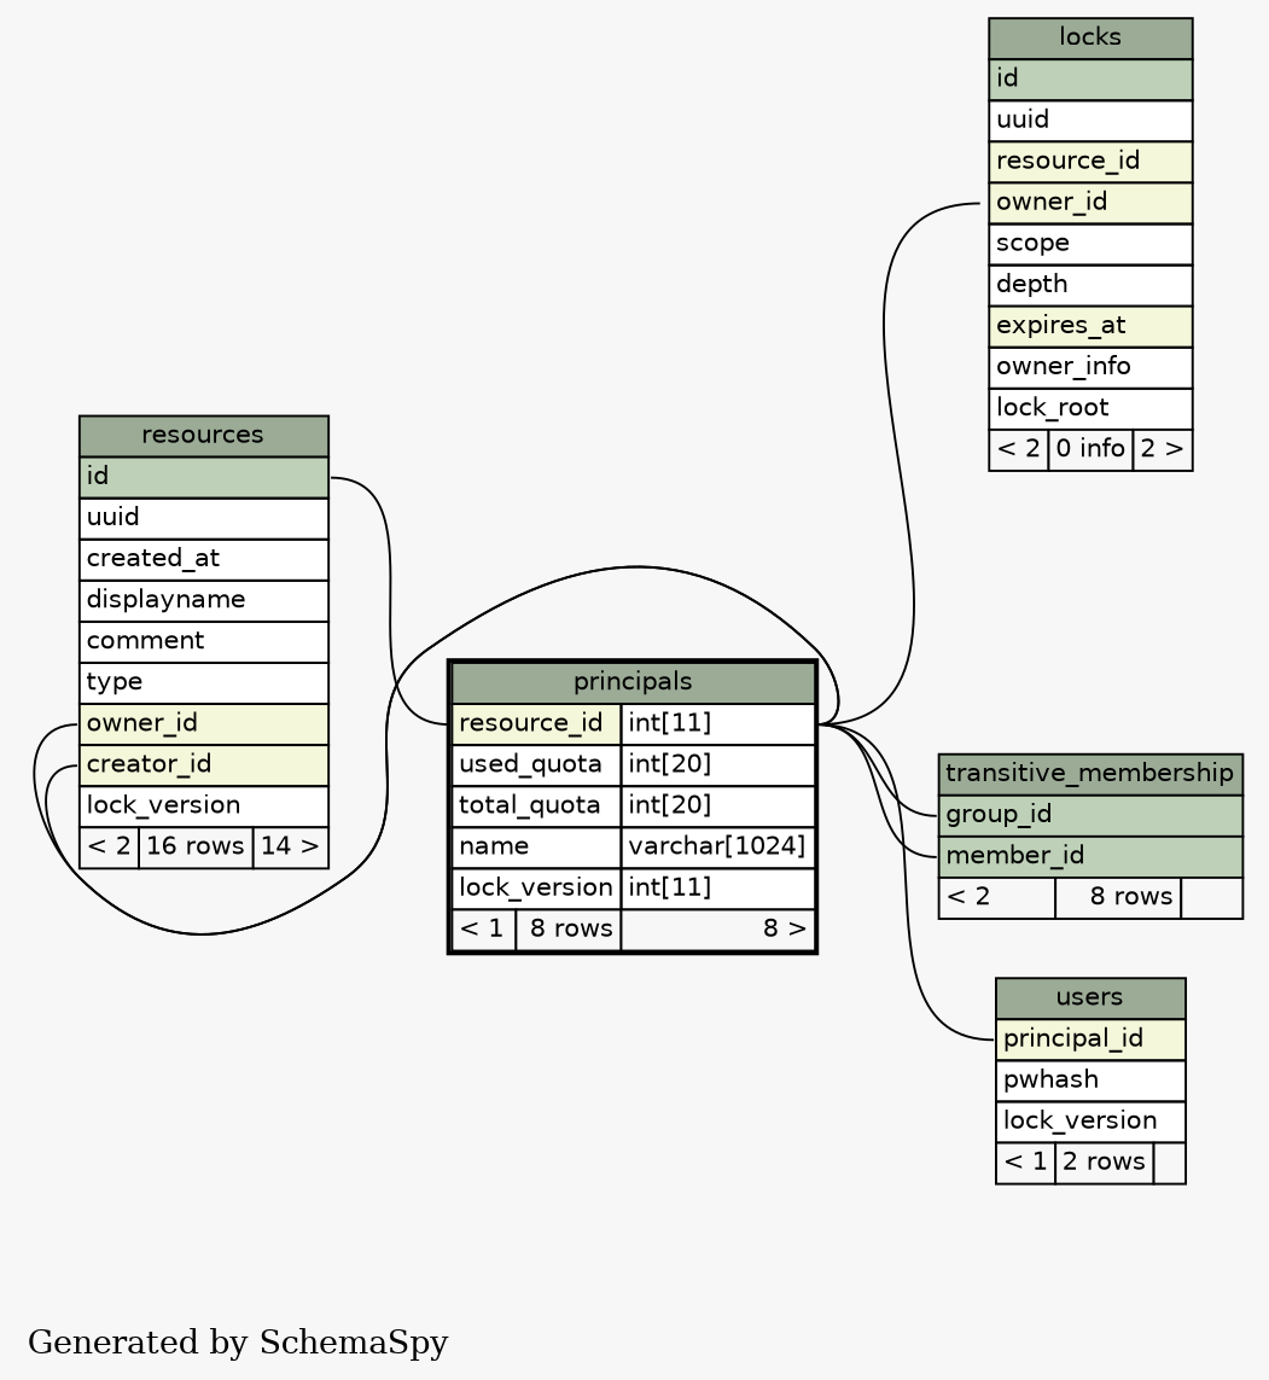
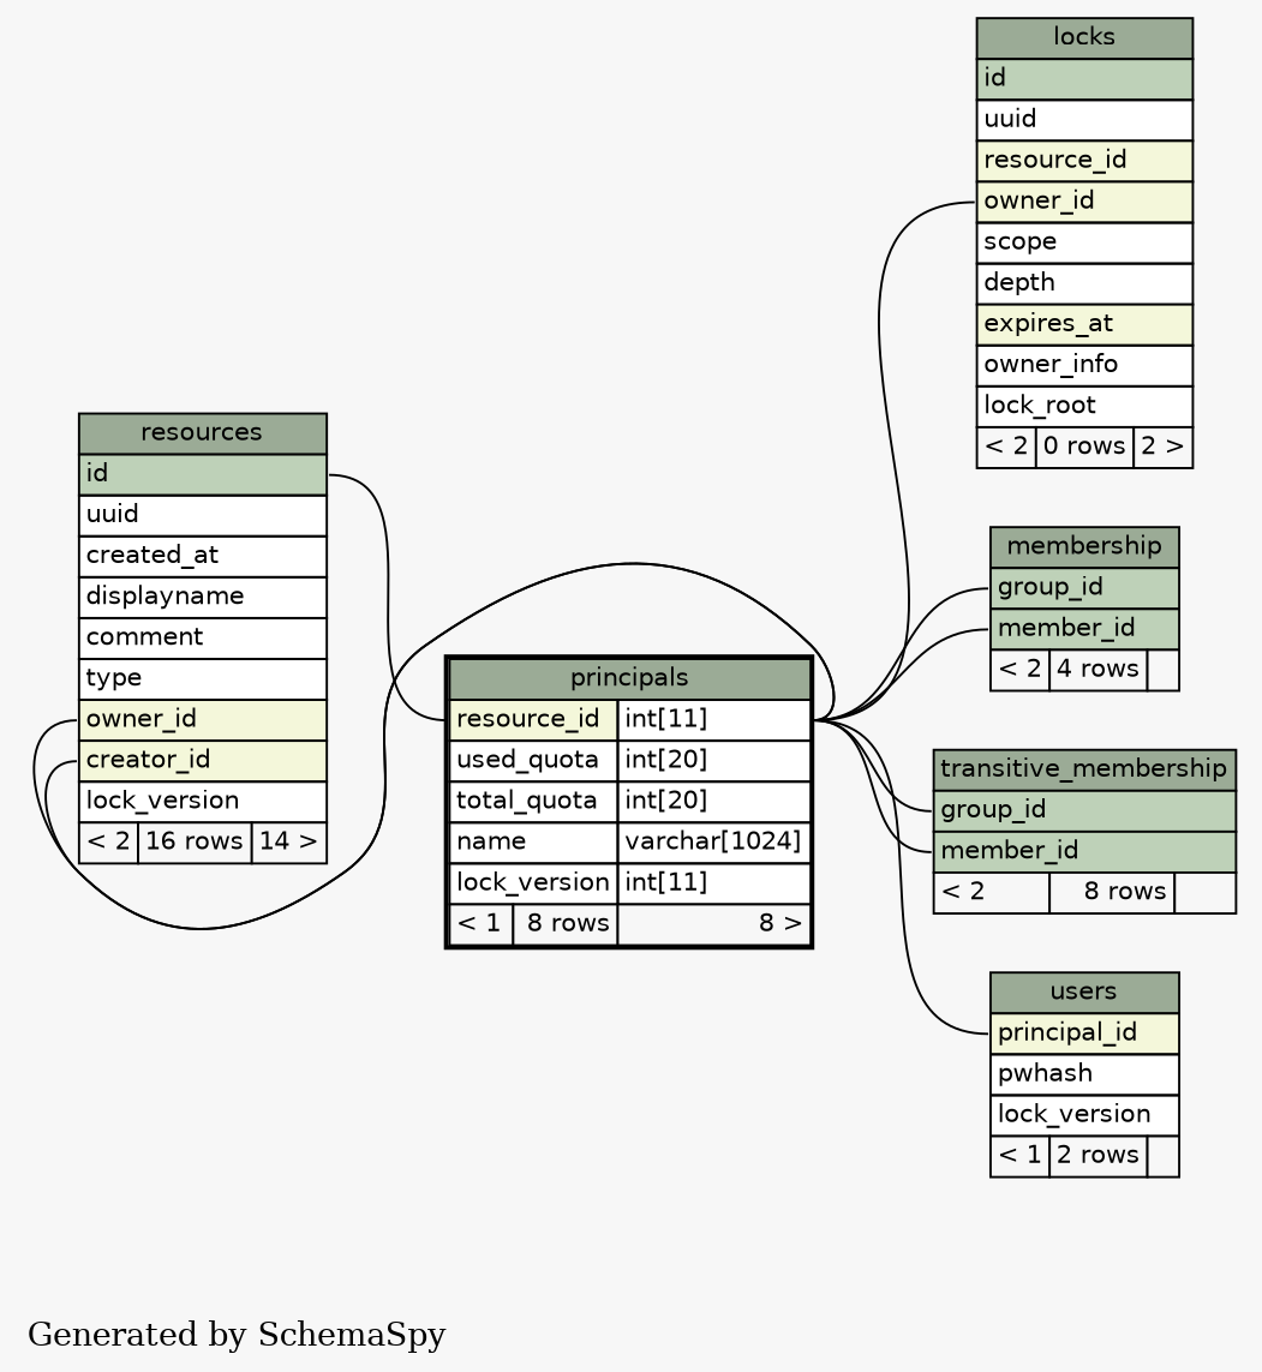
  digraph {
    bgcolor="#f7f7f7"
    label="\nGenerated by SchemaSpy"
    labeljust=l
    rankdir=RL
    node [fontname=Helvetica fontsize=11 shape=plaintext]
    edge [arrowhead=none arrowsize=0.8 arrowtail=crowtee headport="resource_id.type:e" tailport="owner_id:w"]
-   n1 [label=<     <TABLE BORDER="0" CELLBORDER="1" CELLSPACING="0" BGCOLOR="#ffffff">       <TR><TD PORT="locks.heading" COLSPAN="3" BGCOLOR="#9bab96" ALIGN="CENTER">locks</TD></TR>       <TR><TD PORT="id" COLSPAN="3" BGCOLOR="#bed1b8" ALIGN="LEFT">id</TD></TR>       <TR><TD PORT="uuid" COLSPAN="3" ALIGN="LEFT">uuid</TD></TR>       <TR><TD PORT="resource_id" COLSPAN="3" BGCOLOR="#f4f7da" ALIGN="LEFT">resource_id</TD></TR>       <TR><TD PORT="owner_id" COLSPAN="3" BGCOLOR="#f4f7da" ALIGN="LEFT">owner_id</TD></TR>       <TR><TD PORT="scope" COLSPAN="3" ALIGN="LEFT">scope</TD></TR>       <TR><TD PORT="depth" COLSPAN="3" ALIGN="LEFT">depth</TD></TR>       <TR><TD PORT="expires_at" COLSPAN="3" BGCOLOR="#f4f7da" ALIGN="LEFT">expires_at</TD></TR>       <TR><TD PORT="owner_info" COLSPAN="3" ALIGN="LEFT">owner_info</TD></TR>       <TR><TD PORT="lock_root" COLSPAN="3" ALIGN="LEFT">lock_root</TD></TR>       <TR><TD ALIGN="LEFT" BGCOLOR="#f7f7f7">&lt; 2</TD><TD ALIGN="RIGHT" BGCOLOR="#f7f7f7">0 info</TD><TD ALIGN="RIGHT" BGCOLOR="#f7f7f7">2 &gt;</TD></TR>     </TABLE>>]
+   n1 [label=<     <TABLE BORDER="0" CELLBORDER="1" CELLSPACING="0" BGCOLOR="#ffffff">       <TR><TD PORT="locks.heading" COLSPAN="3" BGCOLOR="#9bab96" ALIGN="CENTER">locks</TD></TR>       <TR><TD PORT="id" COLSPAN="3" BGCOLOR="#bed1b8" ALIGN="LEFT">id</TD></TR>       <TR><TD PORT="uuid" COLSPAN="3" ALIGN="LEFT">uuid</TD></TR>       <TR><TD PORT="resource_id" COLSPAN="3" BGCOLOR="#f4f7da" ALIGN="LEFT">resource_id</TD></TR>       <TR><TD PORT="owner_id" COLSPAN="3" BGCOLOR="#f4f7da" ALIGN="LEFT">owner_id</TD></TR>       <TR><TD PORT="scope" COLSPAN="3" ALIGN="LEFT">scope</TD></TR>       <TR><TD PORT="depth" COLSPAN="3" ALIGN="LEFT">depth</TD></TR>       <TR><TD PORT="expires_at" COLSPAN="3" BGCOLOR="#f4f7da" ALIGN="LEFT">expires_at</TD></TR>       <TR><TD PORT="owner_info" COLSPAN="3" ALIGN="LEFT">owner_info</TD></TR>       <TR><TD PORT="lock_root" COLSPAN="3" ALIGN="LEFT">lock_root</TD></TR>       <TR><TD ALIGN="LEFT" BGCOLOR="#f7f7f7">&lt; 2</TD><TD ALIGN="RIGHT" BGCOLOR="#f7f7f7">0 rows</TD><TD ALIGN="RIGHT" BGCOLOR="#f7f7f7">2 &gt;</TD></TR>     </TABLE>>]
    n2 [label=<     <TABLE BORDER="2" CELLBORDER="1" CELLSPACING="0" BGCOLOR="#ffffff">       <TR><TD PORT="principals.heading" COLSPAN="3" BGCOLOR="#9bab96" ALIGN="CENTER">principals</TD></TR>       <TR><TD PORT="resource_id" COLSPAN="2" BGCOLOR="#f4f7da" ALIGN="LEFT">resource_id</TD><TD PORT="resource_id.type" ALIGN="LEFT">int[11]</TD></TR>       <TR><TD PORT="used_quota" COLSPAN="2" ALIGN="LEFT">used_quota</TD><TD PORT="used_quota.type" ALIGN="LEFT">int[20]</TD></TR>       <TR><TD PORT="total_quota" COLSPAN="2" ALIGN="LEFT">total_quota</TD><TD PORT="total_quota.type" ALIGN="LEFT">int[20]</TD></TR>       <TR><TD PORT="name" COLSPAN="2" ALIGN="LEFT">name</TD><TD PORT="name.type" ALIGN="LEFT">varchar[1024]</TD></TR>       <TR><TD PORT="lock_version" COLSPAN="2" ALIGN="LEFT">lock_version</TD><TD PORT="lock_version.type" ALIGN="LEFT">int[11]</TD></TR>       <TR><TD ALIGN="LEFT" BGCOLOR="#f7f7f7">&lt; 1</TD><TD ALIGN="RIGHT" BGCOLOR="#f7f7f7">8 rows</TD><TD ALIGN="RIGHT" BGCOLOR="#f7f7f7">8 &gt;</TD></TR>     </TABLE>>]
    n3 [label=<     <TABLE BORDER="0" CELLBORDER="1" CELLSPACING="0" BGCOLOR="#ffffff">       <TR><TD PORT="resources.heading" COLSPAN="3" BGCOLOR="#9bab96" ALIGN="CENTER">resources</TD></TR>       <TR><TD PORT="id" COLSPAN="3" BGCOLOR="#bed1b8" ALIGN="LEFT">id</TD></TR>       <TR><TD PORT="uuid" COLSPAN="3" ALIGN="LEFT">uuid</TD></TR>       <TR><TD PORT="created_at" COLSPAN="3" ALIGN="LEFT">created_at</TD></TR>       <TR><TD PORT="displayname" COLSPAN="3" ALIGN="LEFT">displayname</TD></TR>       <TR><TD PORT="comment" COLSPAN="3" ALIGN="LEFT">comment</TD></TR>       <TR><TD PORT="type" COLSPAN="3" ALIGN="LEFT">type</TD></TR>       <TR><TD PORT="owner_id" COLSPAN="3" BGCOLOR="#f4f7da" ALIGN="LEFT">owner_id</TD></TR>       <TR><TD PORT="creator_id" COLSPAN="3" BGCOLOR="#f4f7da" ALIGN="LEFT">creator_id</TD></TR>       <TR><TD PORT="lock_version" COLSPAN="3" ALIGN="LEFT">lock_version</TD></TR>       <TR><TD ALIGN="LEFT" BGCOLOR="#f7f7f7">&lt; 2</TD><TD ALIGN="RIGHT" BGCOLOR="#f7f7f7">16 rows</TD><TD ALIGN="RIGHT" BGCOLOR="#f7f7f7">14 &gt;</TD></TR>     </TABLE>>]
+   n4 [label=<     <TABLE BORDER="0" CELLBORDER="1" CELLSPACING="0" BGCOLOR="#ffffff">       <TR><TD PORT="membership.heading" COLSPAN="3" BGCOLOR="#9bab96" ALIGN="CENTER">membership</TD></TR>       <TR><TD PORT="group_id" COLSPAN="3" BGCOLOR="#bed1b8" ALIGN="LEFT">group_id</TD></TR>       <TR><TD PORT="member_id" COLSPAN="3" BGCOLOR="#bed1b8" ALIGN="LEFT">member_id</TD></TR>       <TR><TD ALIGN="LEFT" BGCOLOR="#f7f7f7">&lt; 2</TD><TD ALIGN="RIGHT" BGCOLOR="#f7f7f7">4 rows</TD><TD ALIGN="RIGHT" BGCOLOR="#f7f7f7">  </TD></TR>     </TABLE>>]
    n5 [label=<     <TABLE BORDER="0" CELLBORDER="1" CELLSPACING="0" BGCOLOR="#ffffff">       <TR><TD PORT="transitive_membership.heading" COLSPAN="3" BGCOLOR="#9bab96" ALIGN="CENTER">transitive_membership</TD></TR>       <TR><TD PORT="group_id" COLSPAN="3" BGCOLOR="#bed1b8" ALIGN="LEFT">group_id</TD></TR>       <TR><TD PORT="member_id" COLSPAN="3" BGCOLOR="#bed1b8" ALIGN="LEFT">member_id</TD></TR>       <TR><TD ALIGN="LEFT" BGCOLOR="#f7f7f7">&lt; 2</TD><TD ALIGN="RIGHT" BGCOLOR="#f7f7f7">8 rows</TD><TD ALIGN="RIGHT" BGCOLOR="#f7f7f7">  </TD></TR>     </TABLE>>]
    n6 [label=<     <TABLE BORDER="0" CELLBORDER="1" CELLSPACING="0" BGCOLOR="#ffffff">       <TR><TD PORT="users.heading" COLSPAN="3" BGCOLOR="#9bab96" ALIGN="CENTER">users</TD></TR>       <TR><TD PORT="principal_id" COLSPAN="3" BGCOLOR="#f4f7da" ALIGN="LEFT">principal_id</TD></TR>       <TR><TD PORT="pwhash" COLSPAN="3" ALIGN="LEFT">pwhash</TD></TR>       <TR><TD PORT="lock_version" COLSPAN="3" ALIGN="LEFT">lock_version</TD></TR>       <TR><TD ALIGN="LEFT" BGCOLOR="#f7f7f7">&lt; 1</TD><TD ALIGN="RIGHT" BGCOLOR="#f7f7f7">2 rows</TD><TD ALIGN="RIGHT" BGCOLOR="#f7f7f7">  </TD></TR>     </TABLE>>]
    n1 -> n2
    n2 -> n3 [headport="id:e" tailport="resource_id:w"]
    n3 -> n2 [tailport="creator_id:w"]
    n3 -> n2
+   n4 -> n2 [tailport="group_id:w"]
+   n4 -> n2 [tailport="member_id:w"]
    n5 -> n2 [tailport="group_id:w"]
    n5 -> n2 [tailport="member_id:w"]
    n6 -> n2 [tailport="principal_id:w"]
  }
